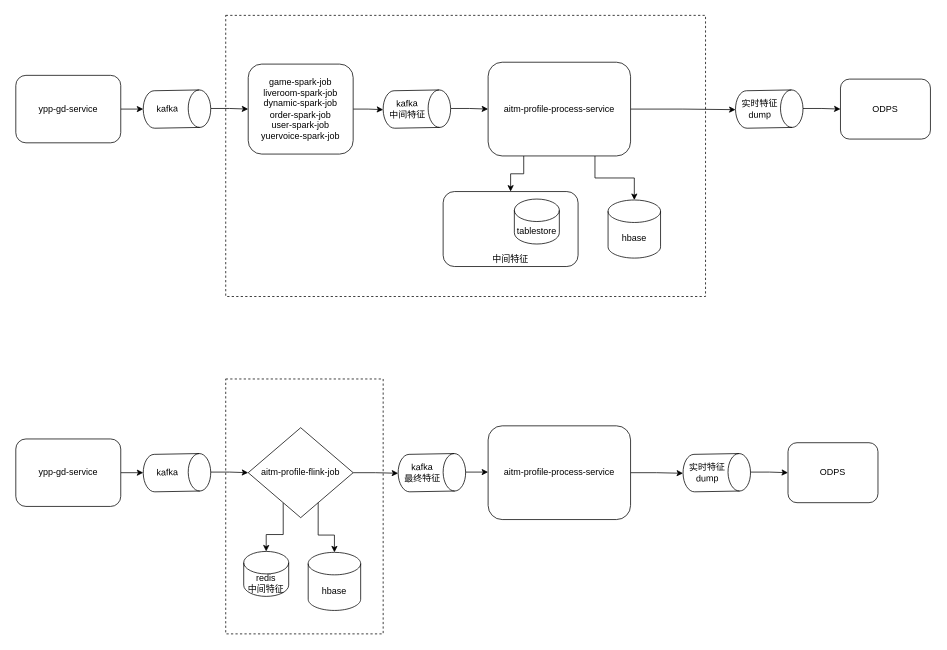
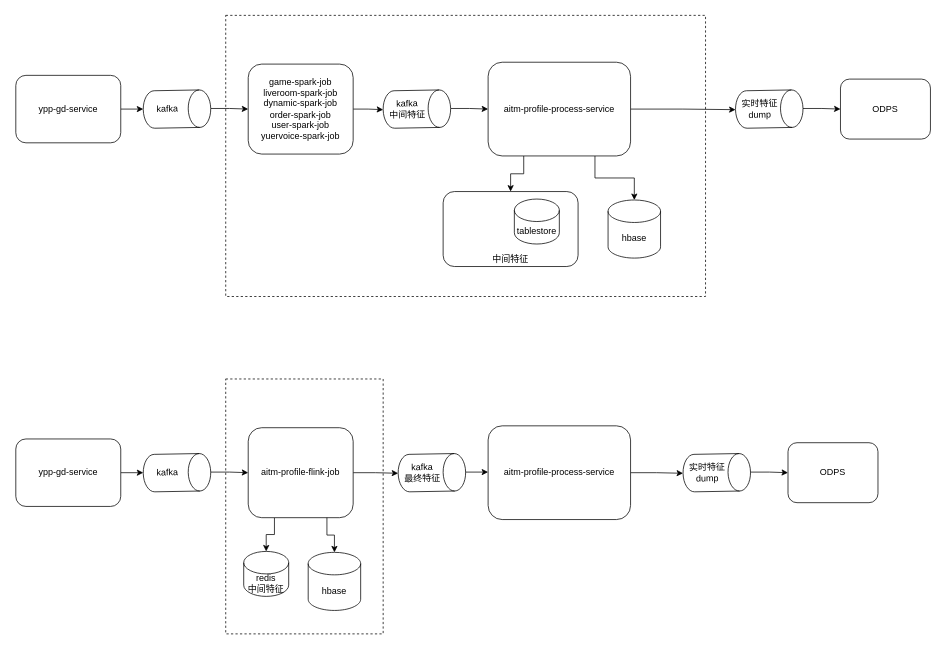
  <mxCell id="0" />
  <mxCell id="1" parent="0" />
  <mxCell id="2" value="" style="rounded=0;whiteSpace=wrap;html=1;dashed=1;" vertex="1" parent="1"><mxGeometry x="300" y="20" width="640" height="375" as="geometry" /></mxCell>
  <mxCell id="3" value="中间特征" style="rounded=1;whiteSpace=wrap;html=1;verticalAlign=bottom;" vertex="1" parent="1"><mxGeometry x="590" y="255" width="180" height="100" as="geometry" /></mxCell>
  <mxCell id="4" style="edgeStyle=orthogonalEdgeStyle;rounded=0;orthogonalLoop=1;jettySize=auto;html=1;exitX=1;exitY=0.5;exitDx=0;exitDy=0;entryX=0.5;entryY=1;entryDx=0;entryDy=0;entryPerimeter=0;" edge="1" parent="1" source="5" target="7"><mxGeometry relative="1" as="geometry" /></mxCell>
  <mxCell id="5" value="ypp-gd-service" style="rounded=1;whiteSpace=wrap;html=1;" vertex="1" parent="1"><mxGeometry x="20" y="100" width="140" height="90" as="geometry" /></mxCell>
  <mxCell id="6" style="edgeStyle=orthogonalEdgeStyle;rounded=0;orthogonalLoop=1;jettySize=auto;html=1;exitX=0.5;exitY=0;exitDx=0;exitDy=0;exitPerimeter=0;entryX=0;entryY=0.5;entryDx=0;entryDy=0;" edge="1" parent="1" source="7" target="9"><mxGeometry relative="1" as="geometry" /></mxCell>
  <mxCell id="7" value="kafka" style="shape=cylinder3;whiteSpace=wrap;html=1;boundedLbl=1;backgroundOutline=1;size=15;rotation=89;horizontal=0;" vertex="1" parent="1"><mxGeometry x="210" y="100" width="50" height="90" as="geometry" /></mxCell>
  <mxCell id="8" style="edgeStyle=orthogonalEdgeStyle;rounded=0;orthogonalLoop=1;jettySize=auto;html=1;exitX=1;exitY=0.5;exitDx=0;exitDy=0;entryX=0.5;entryY=1;entryDx=0;entryDy=0;entryPerimeter=0;" edge="1" parent="1" source="9" target="11"><mxGeometry relative="1" as="geometry" /></mxCell>
  <mxCell id="9" value="game-spark-job&lt;br&gt;liveroom-spark-job&lt;br&gt;dynamic-spark-job&lt;br&gt;order-spark-job&lt;br&gt;user-spark-job&lt;br&gt;yuervoice-spark-job" style="rounded=1;whiteSpace=wrap;html=1;" vertex="1" parent="1"><mxGeometry x="330" y="85" width="140" height="120" as="geometry" /></mxCell>
  <mxCell id="10" style="edgeStyle=orthogonalEdgeStyle;rounded=0;orthogonalLoop=1;jettySize=auto;html=1;exitX=0.5;exitY=0;exitDx=0;exitDy=0;exitPerimeter=0;entryX=0;entryY=0.5;entryDx=0;entryDy=0;" edge="1" parent="1" source="11" target="15"><mxGeometry relative="1" as="geometry" /></mxCell>
  <mxCell id="11" value="kafka&lt;br&gt;中间特征" style="shape=cylinder3;whiteSpace=wrap;html=1;boundedLbl=1;backgroundOutline=1;size=15;rotation=89;horizontal=0;" vertex="1" parent="1"><mxGeometry x="530" y="100" width="50" height="90" as="geometry" /></mxCell>
  <mxCell id="12" style="edgeStyle=orthogonalEdgeStyle;rounded=0;orthogonalLoop=1;jettySize=auto;html=1;exitX=0.25;exitY=1;exitDx=0;exitDy=0;entryX=0.5;entryY=0;entryDx=0;entryDy=0;" edge="1" parent="1" source="15" target="3"><mxGeometry relative="1" as="geometry" /></mxCell>
  <mxCell id="13" style="edgeStyle=orthogonalEdgeStyle;rounded=0;orthogonalLoop=1;jettySize=auto;html=1;exitX=0.75;exitY=1;exitDx=0;exitDy=0;entryX=0.5;entryY=0;entryDx=0;entryDy=0;entryPerimeter=0;" edge="1" parent="1" source="15" target="17"><mxGeometry relative="1" as="geometry" /></mxCell>
  <mxCell id="14" style="edgeStyle=orthogonalEdgeStyle;rounded=0;orthogonalLoop=1;jettySize=auto;html=1;exitX=1;exitY=0.5;exitDx=0;exitDy=0;entryX=0.5;entryY=1;entryDx=0;entryDy=0;entryPerimeter=0;" edge="1" parent="1" source="15" target="34"><mxGeometry relative="1" as="geometry" /></mxCell>
  <mxCell id="15" value="aitm-profile-process-service" style="rounded=1;whiteSpace=wrap;html=1;" vertex="1" parent="1"><mxGeometry x="650" y="82.5" width="190" height="125" as="geometry" /></mxCell>
  <mxCell id="16" value="tablestore" style="shape=cylinder3;whiteSpace=wrap;html=1;boundedLbl=1;backgroundOutline=1;size=15;" vertex="1" parent="1"><mxGeometry x="685" y="265" width="60" height="60" as="geometry" /></mxCell>
  <mxCell id="17" value="hbase" style="shape=cylinder3;whiteSpace=wrap;html=1;boundedLbl=1;backgroundOutline=1;size=15;" vertex="1" parent="1"><mxGeometry x="810" y="266.25" width="70" height="77.5" as="geometry" /></mxCell>
  <mxCell id="18" value="" style="rounded=0;whiteSpace=wrap;html=1;dashed=1;" vertex="1" parent="1"><mxGeometry x="300" y="505" width="210" height="340" as="geometry" /></mxCell>
  <mxCell id="19" style="edgeStyle=orthogonalEdgeStyle;rounded=0;orthogonalLoop=1;jettySize=auto;html=1;exitX=1;exitY=0.5;exitDx=0;exitDy=0;entryX=0.5;entryY=1;entryDx=0;entryDy=0;entryPerimeter=0;" edge="1" parent="1" source="20" target="22"><mxGeometry relative="1" as="geometry" /></mxCell>
  <mxCell id="20" value="ypp-gd-service" style="rounded=1;whiteSpace=wrap;html=1;" vertex="1" parent="1"><mxGeometry x="20" y="585" width="140" height="90" as="geometry" /></mxCell>
  <mxCell id="21" style="edgeStyle=orthogonalEdgeStyle;rounded=0;orthogonalLoop=1;jettySize=auto;html=1;exitX=0.5;exitY=0;exitDx=0;exitDy=0;exitPerimeter=0;entryX=0;entryY=0.5;entryDx=0;entryDy=0;" edge="1" parent="1" source="22" target="25"><mxGeometry relative="1" as="geometry" /></mxCell>
  <mxCell id="22" value="kafka" style="shape=cylinder3;whiteSpace=wrap;html=1;boundedLbl=1;backgroundOutline=1;size=15;rotation=89;horizontal=0;" vertex="1" parent="1"><mxGeometry x="210" y="585" width="50" height="90" as="geometry" /></mxCell>
  <mxCell id="23" style="edgeStyle=orthogonalEdgeStyle;rounded=0;orthogonalLoop=1;jettySize=auto;html=1;exitX=1;exitY=0.5;exitDx=0;exitDy=0;entryX=0.5;entryY=1;entryDx=0;entryDy=0;entryPerimeter=0;" edge="1" parent="1" source="25" target="27"><mxGeometry relative="1" as="geometry" /></mxCell>
  <mxCell id="24" style="edgeStyle=orthogonalEdgeStyle;rounded=0;orthogonalLoop=1;jettySize=auto;html=1;exitX=0.25;exitY=1;exitDx=0;exitDy=0;entryX=0.5;entryY=0;entryDx=0;entryDy=0;entryPerimeter=0;" edge="1" parent="1" source="25" target="31"><mxGeometry relative="1" as="geometry" /></mxCell>
- <mxCell id="25" value="aitm-profile-flink-job" style="rhombus;whiteSpace=wrap;html=1;" vertex="1" parent="1"><mxGeometry x="330" y="570" width="140" height="120" as="geometry" /></mxCell>
+ <mxCell id="25" value="aitm-profile-flink-job" style="rounded=1;whiteSpace=wrap;html=1;" vertex="1" parent="1"><mxGeometry x="330" y="570" width="140" height="120" as="geometry" /></mxCell>
  <mxCell id="26" style="edgeStyle=orthogonalEdgeStyle;rounded=0;orthogonalLoop=1;jettySize=auto;html=1;exitX=0.5;exitY=0;exitDx=0;exitDy=0;exitPerimeter=0;entryX=0;entryY=0.5;entryDx=0;entryDy=0;" edge="1" parent="1" source="27" target="30"><mxGeometry relative="1" as="geometry" /></mxCell>
  <mxCell id="27" value="kafka&lt;br&gt;最终特征" style="shape=cylinder3;whiteSpace=wrap;html=1;boundedLbl=1;backgroundOutline=1;size=15;rotation=89;horizontal=0;" vertex="1" parent="1"><mxGeometry x="550" y="585" width="50" height="90" as="geometry" /></mxCell>
  <mxCell id="28" style="edgeStyle=orthogonalEdgeStyle;rounded=0;orthogonalLoop=1;jettySize=auto;html=1;exitX=0.75;exitY=1;exitDx=0;exitDy=0;entryX=0.5;entryY=0;entryDx=0;entryDy=0;entryPerimeter=0;" edge="1" parent="1" source="25" target="32"><mxGeometry relative="1" as="geometry" /></mxCell>
  <mxCell id="29" style="edgeStyle=orthogonalEdgeStyle;rounded=0;orthogonalLoop=1;jettySize=auto;html=1;exitX=1;exitY=0.5;exitDx=0;exitDy=0;entryX=0.5;entryY=1;entryDx=0;entryDy=0;entryPerimeter=0;" edge="1" parent="1" source="30" target="37"><mxGeometry relative="1" as="geometry" /></mxCell>
  <mxCell id="30" value="aitm-profile-process-service" style="rounded=1;whiteSpace=wrap;html=1;" vertex="1" parent="1"><mxGeometry x="650" y="567.5" width="190" height="125" as="geometry" /></mxCell>
  <mxCell id="31" value="redis&lt;br&gt;中间特征" style="shape=cylinder3;whiteSpace=wrap;html=1;boundedLbl=1;backgroundOutline=1;size=15;" vertex="1" parent="1"><mxGeometry x="324" y="735" width="60" height="60" as="geometry" /></mxCell>
  <mxCell id="32" value="hbase" style="shape=cylinder3;whiteSpace=wrap;html=1;boundedLbl=1;backgroundOutline=1;size=15;" vertex="1" parent="1"><mxGeometry x="410" y="736.25" width="70" height="77.5" as="geometry" /></mxCell>
  <mxCell id="33" style="edgeStyle=orthogonalEdgeStyle;rounded=0;orthogonalLoop=1;jettySize=auto;html=1;exitX=0.5;exitY=0;exitDx=0;exitDy=0;exitPerimeter=0;entryX=0;entryY=0.5;entryDx=0;entryDy=0;" edge="1" parent="1" source="34" target="35"><mxGeometry relative="1" as="geometry" /></mxCell>
  <mxCell id="34" value="实时特征&lt;br&gt;dump" style="shape=cylinder3;whiteSpace=wrap;html=1;boundedLbl=1;backgroundOutline=1;size=15;rotation=89;horizontal=0;" vertex="1" parent="1"><mxGeometry x="1000" y="100" width="50" height="90" as="geometry" /></mxCell>
  <mxCell id="35" value="ODPS" style="rounded=1;whiteSpace=wrap;html=1;" vertex="1" parent="1"><mxGeometry x="1120" y="105" width="120" height="80" as="geometry" /></mxCell>
  <mxCell id="36" style="edgeStyle=orthogonalEdgeStyle;rounded=0;orthogonalLoop=1;jettySize=auto;html=1;exitX=0.5;exitY=0;exitDx=0;exitDy=0;exitPerimeter=0;entryX=0;entryY=0.5;entryDx=0;entryDy=0;" edge="1" parent="1" source="37" target="38"><mxGeometry relative="1" as="geometry" /></mxCell>
  <mxCell id="37" value="实时特征&lt;br&gt;dump" style="shape=cylinder3;whiteSpace=wrap;html=1;boundedLbl=1;backgroundOutline=1;size=15;rotation=89;horizontal=0;" vertex="1" parent="1"><mxGeometry x="930" y="585" width="50" height="90" as="geometry" /></mxCell>
  <mxCell id="38" value="ODPS" style="rounded=1;whiteSpace=wrap;html=1;" vertex="1" parent="1"><mxGeometry x="1050" y="590" width="120" height="80" as="geometry" /></mxCell>
